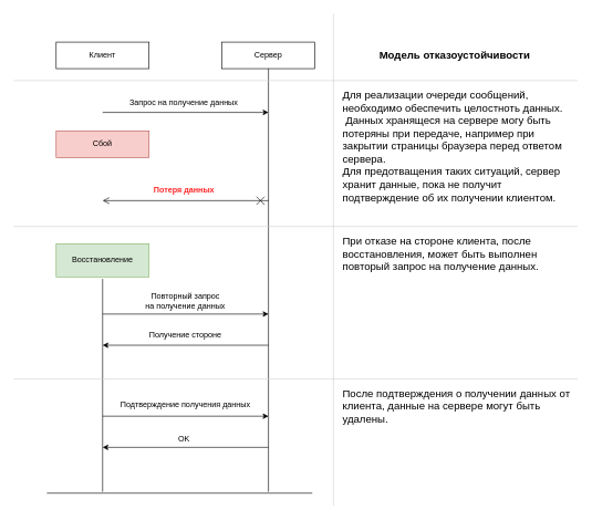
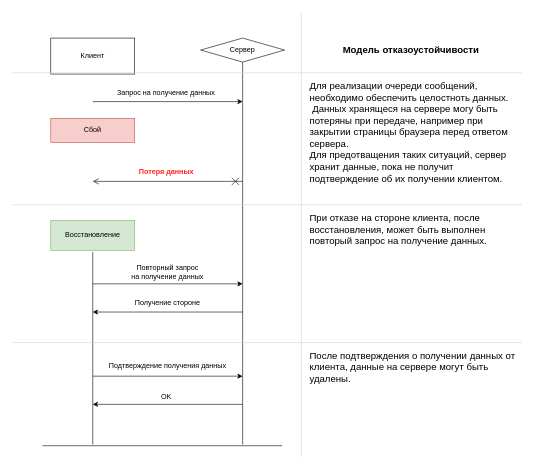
  <mxCell id="0" />
  <mxCell id="1" parent="0" />
- <mxCell id="2" value="Клиент" style="rounded=0;whiteSpace=wrap;html=1;" parent="1" vertex="1"><mxGeometry x="84" y="63" width="140" height="40" as="geometry" /></mxCell>
- <mxCell id="3" value="Сервер" style="rounded=0;whiteSpace=wrap;html=1;" parent="1" vertex="1"><mxGeometry x="334" y="63" width="140" height="40" as="geometry" /></mxCell>
+ <mxCell id="2" value="Клиент" style="rounded=0;whiteSpace=wrap;html=1;" parent="1" vertex="1"><mxGeometry x="84" y="63" width="140" height="60" as="geometry" /></mxCell>
+ <mxCell id="3" value="Сервер" style="rhombus;whiteSpace=wrap;html=1;" parent="1" vertex="1"><mxGeometry x="334" y="63" width="140" height="40" as="geometry" /></mxCell>
  <mxCell id="4" value="" style="endArrow=none;html=1;rounded=0;entryX=0.5;entryY=1;entryDx=0;entryDy=0;" parent="1" target="3" edge="1"><mxGeometry width="50" height="50" relative="1" as="geometry"><mxPoint x="404" y="741" as="sourcePoint" /><mxPoint x="374" y="233" as="targetPoint" /></mxGeometry></mxCell>
  <mxCell id="5" value="" style="endArrow=classic;html=1;rounded=0;" parent="1" edge="1"><mxGeometry width="50" height="50" relative="1" as="geometry"><mxPoint x="154" y="169" as="sourcePoint" /><mxPoint x="404" y="169" as="targetPoint" /></mxGeometry></mxCell>
  <mxCell id="6" value="Запрос на получение данных" style="text;html=1;strokeColor=none;fillColor=none;align=center;verticalAlign=middle;whiteSpace=wrap;rounded=0;" parent="1" vertex="1"><mxGeometry x="169" y="139" width="215" height="30" as="geometry" /></mxCell>
  <mxCell id="7" value="&lt;font&gt;Потеря данных&lt;/font&gt;" style="text;html=1;strokeColor=none;fillColor=none;align=center;verticalAlign=middle;whiteSpace=wrap;rounded=0;fontColor=#FF2424;fontStyle=1" parent="1" vertex="1"><mxGeometry x="167" y="272" width="220" height="30" as="geometry" /></mxCell>
  <mxCell id="8" value="Сбой" style="rounded=0;whiteSpace=wrap;html=1;fillColor=#f8cecc;strokeColor=#b85450;" parent="1" vertex="1"><mxGeometry x="84" y="197" width="140" height="40" as="geometry" /></mxCell>
  <mxCell id="9" value="" style="endArrow=open;startArrow=cross;endFill=0;startFill=0;endSize=8;startSize=10;html=1;rounded=0;" parent="1" edge="1"><mxGeometry width="160" relative="1" as="geometry"><mxPoint x="404" y="302" as="sourcePoint" /><mxPoint x="154" y="302" as="targetPoint" /></mxGeometry></mxCell>
  <mxCell id="10" value="&lt;font style=&quot;font-size: 12px;&quot;&gt;Восстановление&lt;/font&gt;" style="rounded=0;whiteSpace=wrap;html=1;fontSize=24;strokeColor=#82b366;fillColor=#d5e8d4;spacingTop=-8;" parent="1" vertex="1"><mxGeometry x="84" y="367" width="140" height="50" as="geometry" /></mxCell>
  <mxCell id="11" value="" style="endArrow=none;html=1;rounded=0;fontSize=12;fontColor=#000000;entryX=0.5;entryY=1;entryDx=0;entryDy=0;" parent="1" edge="1"><mxGeometry width="50" height="50" relative="1" as="geometry"><mxPoint x="154" y="741" as="sourcePoint" /><mxPoint x="154" y="420" as="targetPoint" /></mxGeometry></mxCell>
  <mxCell id="12" value="" style="endArrow=classic;html=1;rounded=0;fontSize=12;fontColor=#000000;" parent="1" edge="1"><mxGeometry width="50" height="50" relative="1" as="geometry"><mxPoint x="154" y="473" as="sourcePoint" /><mxPoint x="404" y="473" as="targetPoint" /></mxGeometry></mxCell>
  <mxCell id="13" value="Повторный запрос &lt;br&gt;на получение данных" style="text;html=1;strokeColor=none;fillColor=none;align=center;verticalAlign=middle;whiteSpace=wrap;rounded=0;fontSize=12;fontColor=#000000;" parent="1" vertex="1"><mxGeometry x="174" y="439" width="210" height="30" as="geometry" /></mxCell>
  <mxCell id="14" value="" style="endArrow=classic;html=1;rounded=0;fontSize=12;fontColor=#000000;" parent="1" edge="1"><mxGeometry width="50" height="50" relative="1" as="geometry"><mxPoint x="404" y="520" as="sourcePoint" /><mxPoint x="154" y="520" as="targetPoint" /></mxGeometry></mxCell>
  <mxCell id="15" value="Получение стороне" style="text;html=1;strokeColor=none;fillColor=none;align=center;verticalAlign=middle;whiteSpace=wrap;rounded=0;fontSize=12;fontColor=#000000;" parent="1" vertex="1"><mxGeometry x="204" y="490" width="150" height="30" as="geometry" /></mxCell>
  <mxCell id="16" value="" style="endArrow=classic;html=1;rounded=0;fontSize=12;fontColor=#000000;" parent="1" edge="1"><mxGeometry width="50" height="50" relative="1" as="geometry"><mxPoint x="154" y="627" as="sourcePoint" /><mxPoint x="404" y="627" as="targetPoint" /></mxGeometry></mxCell>
  <mxCell id="17" value="Подтверждение получения данных" style="text;html=1;strokeColor=none;fillColor=none;align=center;verticalAlign=middle;whiteSpace=wrap;rounded=0;fontSize=12;fontColor=#000000;" parent="1" vertex="1"><mxGeometry x="164" y="595" width="230" height="30" as="geometry" /></mxCell>
  <mxCell id="18" value="" style="endArrow=classic;html=1;rounded=0;fontSize=12;fontColor=#000000;" parent="1" edge="1"><mxGeometry width="50" height="50" relative="1" as="geometry"><mxPoint x="404" y="674" as="sourcePoint" /><mxPoint x="154" y="674" as="targetPoint" /></mxGeometry></mxCell>
  <mxCell id="19" value="OK" style="text;html=1;strokeColor=none;fillColor=none;align=center;verticalAlign=middle;whiteSpace=wrap;rounded=0;fontSize=12;fontColor=#000000;" parent="1" vertex="1"><mxGeometry x="247" y="647" width="60" height="30" as="geometry" /></mxCell>
  <mxCell id="20" value="" style="endArrow=none;html=1;rounded=0;fontSize=12;fontColor=#000000;" parent="1" edge="1"><mxGeometry width="50" height="50" relative="1" as="geometry"><mxPoint x="70" y="743" as="sourcePoint" /><mxPoint x="470" y="743" as="targetPoint" /></mxGeometry></mxCell>
  <mxCell id="21" value="" style="endArrow=none;html=1;rounded=0;fontSize=12;fontColor=#000000;strokeColor=#D1D1D1;" parent="1" edge="1"><mxGeometry width="50" height="50" relative="1" as="geometry"><mxPoint y="341" as="sourcePoint" x="20" /><mxPoint x="870" y="341" as="targetPoint" /></mxGeometry></mxCell>
  <mxCell id="22" value="" style="endArrow=none;html=1;rounded=0;fontSize=12;fontColor=#000000;strokeColor=#D1D1D1;" parent="1" edge="1"><mxGeometry width="50" height="50" relative="1" as="geometry"><mxPoint y="121" as="sourcePoint" x="20" /><mxPoint x="870" y="121" as="targetPoint" /></mxGeometry></mxCell>
  <mxCell id="23" value="" style="endArrow=none;html=1;rounded=0;fontSize=12;fontColor=#000000;strokeColor=#D1D1D1;" parent="1" edge="1"><mxGeometry width="50" height="50" relative="1" as="geometry"><mxPoint y="571" as="sourcePoint" x="20" /><mxPoint x="870" y="571" as="targetPoint" /></mxGeometry></mxCell>
  <mxCell id="24" value="" style="endArrow=none;html=1;rounded=0;fontSize=12;fontColor=#000000;strokeColor=#D1D1D1;" parent="1" edge="1"><mxGeometry width="50" height="50" relative="1" as="geometry"><mxPoint x="502" y="762" as="sourcePoint" /><mxPoint x="502" y="20.571" as="targetPoint" /></mxGeometry></mxCell>
  <mxCell id="25" value="&lt;b style=&quot;font-size: 16px;&quot;&gt;Модель&amp;nbsp;&lt;/b&gt;&lt;b&gt;отказоустойчивости&lt;/b&gt;" style="text;html=1;strokeColor=none;fillColor=none;align=center;verticalAlign=middle;whiteSpace=wrap;rounded=0;fontSize=16;fontColor=#000000;" parent="1" vertex="1"><mxGeometry x="500" y="68" width="370" height="30" as="geometry" /></mxCell>
  <mxCell id="26" value="Для реализации очереди сообщений, необходимо обеспечить целостноть данных.&lt;br&gt;&amp;nbsp;Данных хранящеся на сервере могу быть потеряны при передаче, например при закрытии страницы браузера перед ответом сервера.&lt;br&gt;Для предотващения таких ситуаций, сервер хранит данные, пока не получит подтверждение об их получении клиентом." style="text;html=1;strokeColor=none;fillColor=none;align=left;verticalAlign=top;whiteSpace=wrap;rounded=0;fontSize=16;fontColor=#000000;horizontal=1;spacing=8;spacingRight=4;spacingLeft=8;" parent="1" vertex="1"><mxGeometry x="500" y="121" width="370" height="220" as="geometry" /></mxCell>
  <mxCell id="27" value="При отказе на стороне клиента, после восстановления, может быть выполнен повторый запрос на получение данных." style="text;html=1;strokeColor=none;fillColor=none;align=left;verticalAlign=top;whiteSpace=wrap;rounded=0;fontSize=16;fontColor=#000000;spacing=8;spacingLeft=8;" parent="1" vertex="1"><mxGeometry x="500" y="341" width="370" height="230" as="geometry" /></mxCell>
  <mxCell id="28" value="После подтверждения о получении данных от клиента, данные на сервере могут быть удалены." style="text;html=1;strokeColor=none;fillColor=none;align=left;verticalAlign=top;whiteSpace=wrap;rounded=0;fontSize=16;fontColor=#000000;spacing=8;spacingLeft=8;" parent="1" vertex="1"><mxGeometry x="500" y="571" width="370" height="170" as="geometry" /></mxCell>
